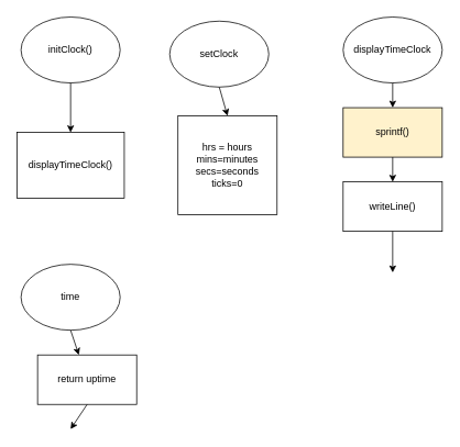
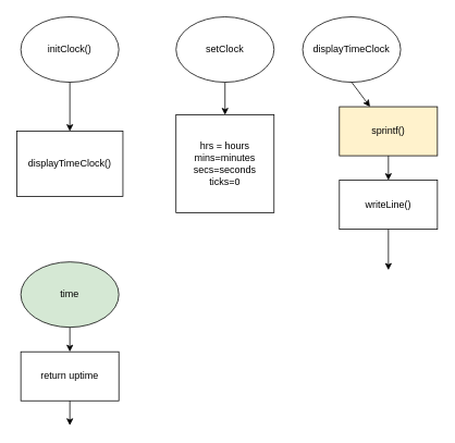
  <mxCell id="0" />
  <mxCell id="1" parent="0" />
  <mxCell id="2" value="initClock()" style="ellipse;whiteSpace=wrap;html=1;" parent="1" vertex="1"><mxGeometry x="25" y="20" width="120" height="80" as="geometry" /></mxCell>
- <mxCell id="3" value="setClock" style="ellipse;whiteSpace=wrap;html=1;" parent="1" vertex="1"><mxGeometry x="205" y="25" width="120" height="80" as="geometry" /></mxCell>
- <mxCell id="4" value="time" style="ellipse;whiteSpace=wrap;html=1;" parent="1" vertex="1"><mxGeometry x="25" y="320" width="120" height="80" as="geometry" /></mxCell>
+ <mxCell id="3" value="setClock" style="ellipse;whiteSpace=wrap;html=1;" parent="1" vertex="1"><mxGeometry x="215" y="20" width="120" height="80" as="geometry" /></mxCell>
+ <mxCell id="4" value="time" style="ellipse;whiteSpace=wrap;html=1;fillColor=#d5e8d4;" parent="1" vertex="1"><mxGeometry x="25" y="320" width="120" height="80" as="geometry" /></mxCell>
  <mxCell id="5" value="&lt;div&gt;displayTimeClock()&lt;/div&gt;" style="rounded=0;whiteSpace=wrap;html=1;" parent="1" vertex="1"><mxGeometry x="20" y="160" width="130" height="80" as="geometry" /></mxCell>
  <mxCell id="6" value="" style="endArrow=classic;html=1;rounded=0;exitX=0.5;exitY=1;exitDx=0;exitDy=0;entryX=0.5;entryY=0;entryDx=0;entryDy=0;" parent="1" source="2" target="5" edge="1"><mxGeometry width="50" height="50" relative="1" as="geometry"><mxPoint x="335" y="280" as="sourcePoint" /><mxPoint x="385" y="230" as="targetPoint" /></mxGeometry></mxCell>
  <mxCell id="7" value="" style="endArrow=classic;html=1;rounded=0;exitX=0.5;exitY=1;exitDx=0;exitDy=0;" parent="1" source="3" edge="1"><mxGeometry width="50" height="50" relative="1" as="geometry"><mxPoint x="445" y="280" as="sourcePoint" /><mxPoint x="275" y="140" as="targetPoint" /><Array as="points" /></mxGeometry></mxCell>
- <mxCell id="8" value="return uptime" style="rounded=0;whiteSpace=wrap;html=1;" parent="1" vertex="1"><mxGeometry x="45" y="430" width="120" height="60" as="geometry" /></mxCell>
+ <mxCell id="8" value="return uptime" style="rounded=0;whiteSpace=wrap;html=1;" parent="1" vertex="1"><mxGeometry x="25" y="430" width="120" height="60" as="geometry" /></mxCell>
  <mxCell id="9" value="" style="endArrow=classic;html=1;rounded=0;exitX=0.5;exitY=1;exitDx=0;exitDy=0;" parent="1" source="4" target="8" edge="1"><mxGeometry width="50" height="50" relative="1" as="geometry"><mxPoint x="335" y="600" as="sourcePoint" /><mxPoint x="385" y="550" as="targetPoint" /></mxGeometry></mxCell>
  <mxCell id="10" value="" style="endArrow=classic;html=1;rounded=0;exitX=0.5;exitY=1;exitDx=0;exitDy=0;" parent="1" source="8" edge="1"><mxGeometry width="50" height="50" relative="1" as="geometry"><mxPoint x="335" y="600" as="sourcePoint" /><mxPoint x="85" y="520" as="targetPoint" /></mxGeometry></mxCell>
  <mxCell id="11" value="hrs = hours&lt;div&gt;mins=minutes&lt;/div&gt;&lt;div&gt;secs=seconds&lt;/div&gt;&lt;div&gt;ticks=0&lt;/div&gt;" style="rounded=0;whiteSpace=wrap;html=1;" parent="1" vertex="1"><mxGeometry x="215" y="140" width="120" height="120" as="geometry" /></mxCell>
- <mxCell id="12" value="displayTimeClock" style="ellipse;whiteSpace=wrap;html=1;" parent="1" vertex="1"><mxGeometry x="415" y="20" width="120" height="80" as="geometry" /></mxCell>
+ <mxCell id="12" value="displayTimeClock" style="ellipse;whiteSpace=wrap;html=1;" parent="1" vertex="1"><mxGeometry x="370" y="20" width="120" height="80" as="geometry" /></mxCell>
  <mxCell id="13" value="writeLine()" style="rounded=0;whiteSpace=wrap;html=1;" parent="1" vertex="1"><mxGeometry x="415" y="220" width="120" height="60" as="geometry" /></mxCell>
  <mxCell id="14" value="" style="endArrow=classic;html=1;rounded=0;exitX=0.5;exitY=1;exitDx=0;exitDy=0;" parent="1" source="13" edge="1"><mxGeometry width="50" height="50" relative="1" as="geometry"><mxPoint x="725" y="490" as="sourcePoint" /><mxPoint x="475" y="330" as="targetPoint" /></mxGeometry></mxCell>
  <mxCell id="15" value="sprintf()" style="rounded=0;whiteSpace=wrap;html=1;fillColor=#fff2cc;" parent="1" vertex="1"><mxGeometry x="415" y="130" width="120" height="60" as="geometry" /></mxCell>
  <mxCell id="16" value="" style="endArrow=classic;html=1;rounded=0;exitX=0.5;exitY=1;exitDx=0;exitDy=0;" parent="1" source="12" target="15" edge="1"><mxGeometry width="50" height="50" relative="1" as="geometry"><mxPoint x="725" y="300" as="sourcePoint" /><mxPoint x="775" y="250" as="targetPoint" /></mxGeometry></mxCell>
  <mxCell id="17" value="" style="endArrow=classic;html=1;rounded=0;exitX=0.5;exitY=1;exitDx=0;exitDy=0;" parent="1" source="15" edge="1"><mxGeometry width="50" height="50" relative="1" as="geometry"><mxPoint x="725" y="300" as="sourcePoint" /><mxPoint x="475" y="220" as="targetPoint" /></mxGeometry></mxCell>
